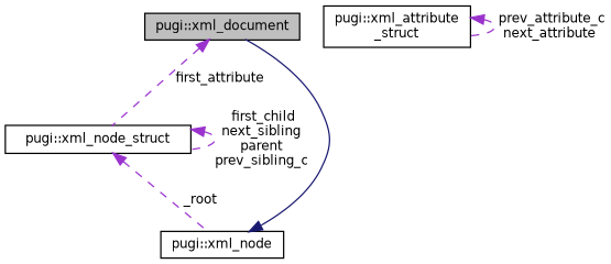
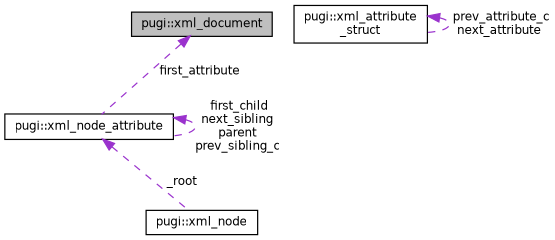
  digraph {
    node [color=black fillcolor=white fontname=Helvetica fontsize=10 shape=record style=filled]
    edge [color=darkorchid3 dir=back fontname=Helvetica fontsize=10 labelfontname=Helvetica labelfontsize=10 style=dashed]
    n1 [fillcolor=grey75 fontcolor=black height=0.2 label="pugi::xml_document" width=0.4]
-   n2 [height=0.2 label="pugi::xml_node_struct" width=0.4]
+   n2 [height=0.2 label="pugi::xml_node_attribute" width=0.4]
    n3 [height=0.2 label="pugi::xml_node" width=0.4]
    n4 [height=0.2 label="pugi::xml_attribute\l_struct" width=0.4]
    n1 -> n2 [label=" first_attribute"]
    n2 -> n2 [label=" first_child\nnext_sibling\nparent\nprev_sibling_c"]
    n2 -> n3 [label=" _root"]
-   n3 -> n1 [color=midnightblue style=solid]
    n4 -> n4 [label=" prev_attribute_c\nnext_attribute"]
  }
